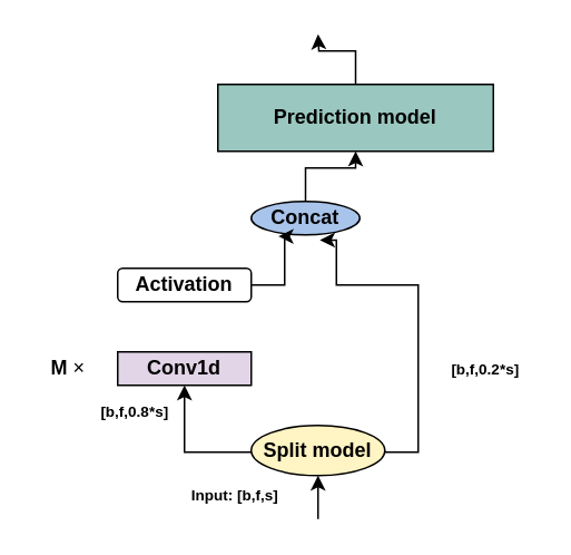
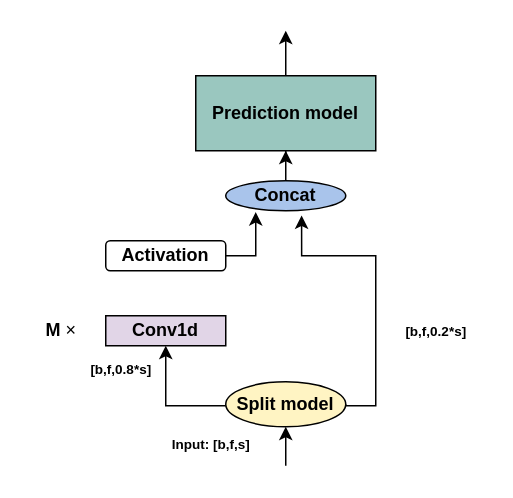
  <mxCell id="0" />
  <mxCell id="1" parent="0" />
  <mxCell id="2" value="&lt;b&gt;Conv1d&lt;/b&gt;" style="rounded=0;whiteSpace=wrap;html=1;fillColor=#E1D5E7;" parent="1" vertex="1"><mxGeometry x="70" y="210" width="80" height="20" as="geometry" /></mxCell>
  <mxCell id="3" style="edgeStyle=orthogonalEdgeStyle;rounded=0;orthogonalLoop=1;jettySize=auto;html=1;" parent="1" source="4" edge="1"><mxGeometry relative="1" as="geometry"><mxPoint x="190" y="20" as="targetPoint" /></mxGeometry></mxCell>
- <mxCell id="4" value="Prediction model" style="rounded=0;whiteSpace=wrap;html=1;fillColor=#9AC7BF;fontStyle=1" parent="1" vertex="1"><mxGeometry x="130" y="50" width="165" height="40" as="geometry" /></mxCell>
+ <mxCell id="4" value="Prediction model" style="rounded=0;whiteSpace=wrap;html=1;fillColor=#9AC7BF;fontStyle=1" parent="1" vertex="1"><mxGeometry x="130" y="50" width="120" height="50" as="geometry" /></mxCell>
  <mxCell id="5" value="" style="endArrow=classic;html=1;rounded=0;entryX=0.5;entryY=1;entryDx=0;entryDy=0;" parent="1" target="14" edge="1"><mxGeometry width="50" height="50" relative="1" as="geometry"><mxPoint x="190" y="310" as="sourcePoint" /><mxPoint x="190" y="280" as="targetPoint" /></mxGeometry></mxCell>
  <mxCell id="6" value="&lt;b&gt;&lt;font style=&quot;font-size: 9px;&quot;&gt;Input: [b,f,s]&lt;/font&gt;&lt;/b&gt;" style="text;html=1;align=center;verticalAlign=middle;resizable=0;points=[];autosize=1;strokeColor=none;fillColor=none;" parent="1" vertex="1"><mxGeometry x="100" y="280" width="80" height="30" as="geometry" /></mxCell>
  <mxCell id="7" style="edgeStyle=orthogonalEdgeStyle;rounded=0;orthogonalLoop=1;jettySize=auto;html=1;" parent="1" source="8" target="4" edge="1"><mxGeometry relative="1" as="geometry" /></mxCell>
- <mxCell id="8" value="&lt;b&gt;Concat&lt;/b&gt;" style="ellipse;whiteSpace=wrap;html=1;fillColor=#A9C4EB;" parent="1" vertex="1"><mxGeometry x="150" y="120" width="65" height="20" as="geometry" /></mxCell>
+ <mxCell id="8" value="&lt;b&gt;Concat&lt;/b&gt;" style="ellipse;whiteSpace=wrap;html=1;fillColor=#A9C4EB;" parent="1" vertex="1"><mxGeometry x="150" y="120" width="80" height="20" as="geometry" /></mxCell>
  <mxCell id="9" value="&lt;b style=&quot;border-color: var(--border-color);&quot;&gt;&lt;font style=&quot;border-color: var(--border-color); font-size: 9px;&quot;&gt;[b,f,0.8*s]&lt;/font&gt;&lt;/b&gt;" style="text;html=1;align=center;verticalAlign=middle;resizable=0;points=[];autosize=1;strokeColor=none;fillColor=none;" parent="1" vertex="1"><mxGeometry x="50" y="230" width="60" height="30" as="geometry" /></mxCell>
  <mxCell id="10" style="edgeStyle=orthogonalEdgeStyle;rounded=0;orthogonalLoop=1;jettySize=auto;html=1;entryX=0.25;entryY=1.044;entryDx=0;entryDy=0;entryPerimeter=0;exitX=1;exitY=0.5;exitDx=0;exitDy=0;" parent="1" source="11" target="8" edge="1"><mxGeometry relative="1" as="geometry"><mxPoint x="190" y="180" as="targetPoint" /><Array as="points"><mxPoint x="170" y="170" /></Array></mxGeometry></mxCell>
  <mxCell id="11" value="&lt;b&gt;Activation&lt;/b&gt;" style="whiteSpace=wrap;html=1;rounded=1;" parent="1" vertex="1"><mxGeometry x="70" y="160" width="80" height="20" as="geometry" /></mxCell>
  <mxCell id="12" style="edgeStyle=orthogonalEdgeStyle;rounded=0;orthogonalLoop=1;jettySize=auto;html=1;" parent="1" source="14" target="2" edge="1"><mxGeometry relative="1" as="geometry"><Array as="points"><mxPoint x="110" y="270" /></Array></mxGeometry></mxCell>
  <mxCell id="13" style="edgeStyle=orthogonalEdgeStyle;rounded=0;orthogonalLoop=1;jettySize=auto;html=1;entryX=0.632;entryY=1.157;entryDx=0;entryDy=0;entryPerimeter=0;exitX=1;exitY=0.5;exitDx=0;exitDy=0;" parent="1" source="14" target="8" edge="1"><mxGeometry relative="1" as="geometry"><mxPoint x="210" y="160" as="targetPoint" /><mxPoint x="260" y="180" as="sourcePoint" /><Array as="points"><mxPoint x="250" y="270" /><mxPoint x="250" y="170" /><mxPoint x="201" y="170" /></Array></mxGeometry></mxCell>
  <mxCell id="14" value="&lt;font style=&quot;font-size: 12px;&quot;&gt;&lt;b style=&quot;&quot;&gt;Split model&lt;/b&gt;&lt;/font&gt;" style="ellipse;whiteSpace=wrap;html=1;fillColor=#FFF4C3;" parent="1" vertex="1"><mxGeometry x="150" y="254" width="80" height="30" as="geometry" /></mxCell>
  <mxCell id="15" value="&lt;b style=&quot;border-color: var(--border-color);&quot;&gt;&lt;font style=&quot;border-color: var(--border-color); font-size: 9px;&quot;&gt;[b,f,0.2*s]&lt;/font&gt;&lt;/b&gt;" style="text;html=1;align=center;verticalAlign=middle;resizable=0;points=[];autosize=1;strokeColor=none;fillColor=none;" parent="1" vertex="1"><mxGeometry x="260" y="205" width="60" height="30" as="geometry" /></mxCell>
  <mxCell id="16" value="&lt;b&gt;M&amp;nbsp;&lt;/b&gt;×" style="text;html=1;align=center;verticalAlign=middle;resizable=0;points=[];autosize=1;strokeColor=none;fillColor=none;" vertex="1" parent="1"><mxGeometry x="20" y="205" width="40" height="30" as="geometry" /></mxCell>
